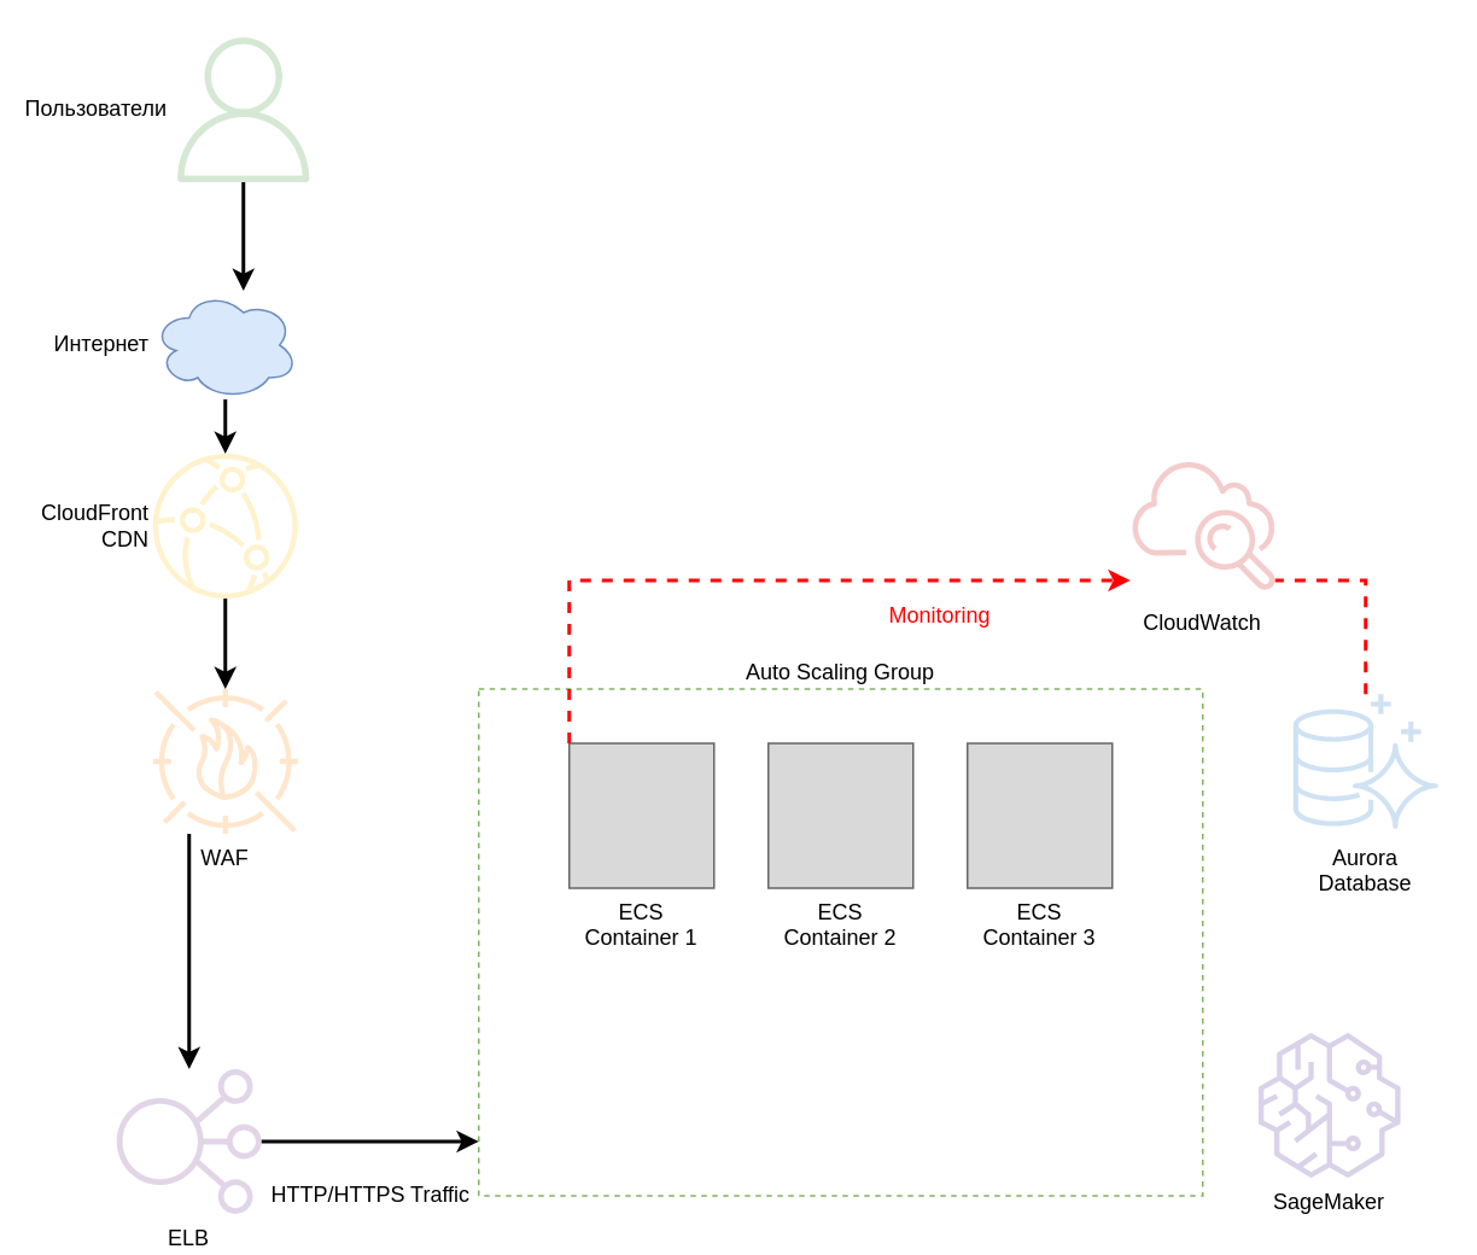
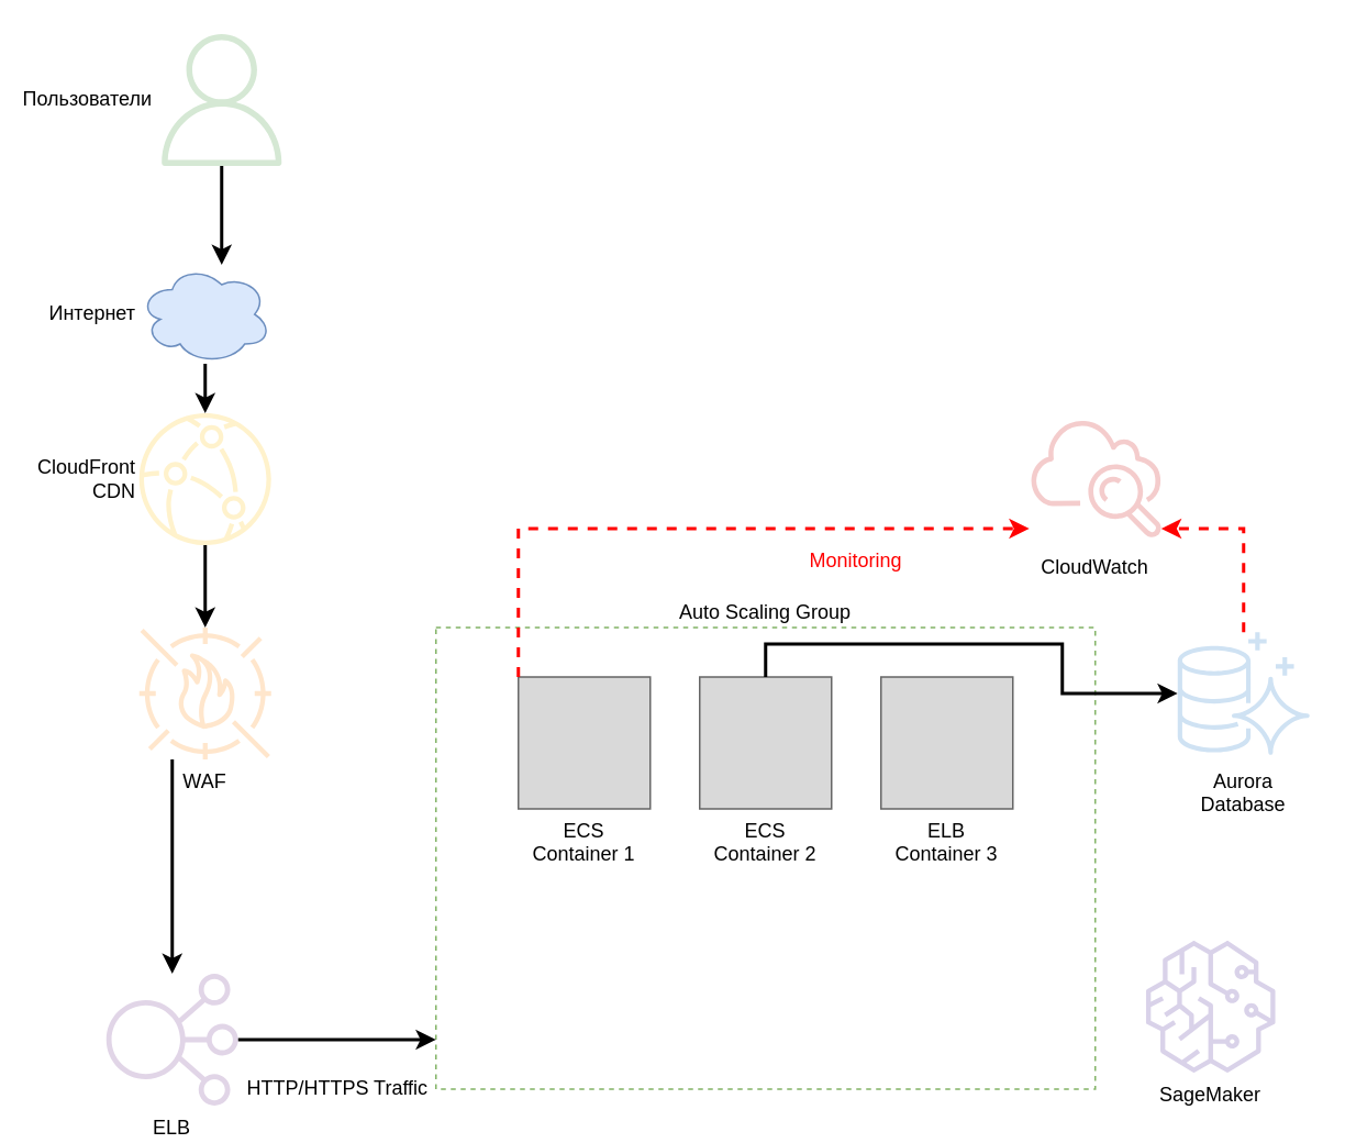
  <mxCell id="0" />
  <mxCell id="1" parent="0" />
  <mxCell id="2" value="CloudFront CDN" style="shape=mxgraph.aws4.cloudfront;whiteSpace=wrap;html=1;verticalLabelPosition=middle;verticalAlign=middle;fillColor=#fff2cc;strokeColor=#d6b656;labelPosition=left;align=right;" parent="1" vertex="1"><mxGeometry x="40" y="250" width="80" height="80" as="geometry" /></mxCell>
  <mxCell id="3" value="Пользователи" style="shape=mxgraph.aws4.user;whiteSpace=wrap;html=1;verticalLabelPosition=middle;verticalAlign=middle;fillColor=#d5e8d4;strokeColor=#82b366;labelPosition=left;align=right;" parent="1" vertex="1"><mxGeometry x="50" y="20" width="80" height="80" as="geometry" /></mxCell>
  <mxCell id="4" value="Интернет" style="shape=cloud;whiteSpace=wrap;html=1;fillColor=#dae8fc;strokeColor=#6c8ebf;verticalLabelPosition=middle;verticalAlign=middle;labelPosition=left;align=right;" parent="1" vertex="1"><mxGeometry x="40" y="160" width="80" height="60" as="geometry" /></mxCell>
  <mxCell id="5" value="WAF" style="shape=mxgraph.aws4.waf;whiteSpace=wrap;html=1;verticalLabelPosition=bottom;verticalAlign=top;fillColor=#ffe6cc;strokeColor=#e6b8af;" parent="1" vertex="1"><mxGeometry x="40" y="380" width="80" height="80" as="geometry" /></mxCell>
  <mxCell id="6" value="ELB" style="shape=mxgraph.aws4.elastic_load_balancing;whiteSpace=wrap;html=1;verticalLabelPosition=bottom;verticalAlign=top;fillColor=#e1d5e7;strokeColor=#9673a6;" parent="1" vertex="1"><mxGeometry x="20" y="590" width="80" height="80" as="geometry" /></mxCell>
  <mxCell id="7" value="Auto Scaling Group" style="shape=rectangle;whiteSpace=wrap;html=1;dashed=1;strokeColor=#82b366;verticalLabelPosition=top;verticalAlign=bottom;" parent="1" vertex="1"><mxGeometry x="220" y="380" width="400" height="280" as="geometry" /></mxCell>
  <mxCell id="8" value="ECS Container 1" style="shape=mxgraph.aws4.ecs_container;whiteSpace=wrap;html=1;verticalLabelPosition=bottom;verticalAlign=top;fillColor=#d9d9d9;strokeColor=#666666;" parent="7" vertex="1"><mxGeometry x="50" y="30" width="80" height="80" as="geometry" /></mxCell>
  <mxCell id="9" value="ECS Container 2" style="shape=mxgraph.aws4.ecs_container;whiteSpace=wrap;html=1;verticalLabelPosition=bottom;verticalAlign=top;fillColor=#d9d9d9;strokeColor=#666666;" parent="7" vertex="1"><mxGeometry x="160" y="30" width="80" height="80" as="geometry" /></mxCell>
- <mxCell id="10" value="ECS Container 3" style="shape=mxgraph.aws4.ecs_container;whiteSpace=wrap;html=1;verticalLabelPosition=bottom;verticalAlign=top;fillColor=#d9d9d9;strokeColor=#666666;" parent="7" vertex="1"><mxGeometry x="270" y="30" width="80" height="80" as="geometry" /></mxCell>
+ <mxCell id="10" value="ELB Container 3" style="shape=mxgraph.aws4.ecs_container;whiteSpace=wrap;html=1;verticalLabelPosition=bottom;verticalAlign=top;fillColor=#d9d9d9;strokeColor=#666666;" parent="7" vertex="1"><mxGeometry x="270" y="30" width="80" height="80" as="geometry" /></mxCell>
+ <mxCell id="11" style="edgeStyle=orthogonalEdgeStyle;rounded=0;html=1;strokeWidth=2;strokeColor=#000000;" parent="7" source="9" target="12" edge="1"><mxGeometry relative="1" as="geometry"><Array as="points"><mxPoint x="200" y="10" /><mxPoint x="380" y="10" /><mxPoint x="380" y="40" /></Array></mxGeometry></mxCell>
  <mxCell id="12" value="Aurora Database" style="shape=mxgraph.aws4.aurora;whiteSpace=wrap;html=1;verticalLabelPosition=bottom;verticalAlign=top;fillColor=#cfe2f3;strokeColor=#6fa8dc;" parent="1" vertex="1"><mxGeometry x="670" y="380" width="80" height="80" as="geometry" /></mxCell>
  <mxCell id="13" value="SageMaker" style="shape=mxgraph.aws4.sagemaker;whiteSpace=wrap;html=1;verticalLabelPosition=bottom;verticalAlign=top;fillColor=#d9d2e9;strokeColor=#8e7cc3;" parent="1" vertex="1"><mxGeometry x="650" y="570" width="80" height="80" as="geometry" /></mxCell>
  <mxCell id="14" value="CloudWatch" style="shape=mxgraph.aws4.cloudwatch;whiteSpace=wrap;html=1;verticalLabelPosition=bottom;verticalAlign=top;fillColor=#f4cccc;strokeColor=#cc0000;" parent="1" vertex="1"><mxGeometry x="580" y="250" width="80" height="80" as="geometry" /></mxCell>
  <mxCell id="15" style="edgeStyle=orthogonalEdgeStyle;rounded=0;html=1;strokeWidth=2;strokeColor=#000000;" parent="1" source="3" target="4" edge="1"><mxGeometry relative="1" as="geometry"><Array as="points"><mxPoint x="60" y="90" /><mxPoint x="60" y="180" /></Array></mxGeometry></mxCell>
  <mxCell id="16" style="edgeStyle=orthogonalEdgeStyle;rounded=0;html=1;strokeWidth=2;strokeColor=#000000;" parent="1" source="4" target="2" edge="1"><mxGeometry relative="1" as="geometry"><Array as="points"><mxPoint x="60" y="180" /><mxPoint x="60" y="290" /></Array></mxGeometry></mxCell>
  <mxCell id="17" style="edgeStyle=orthogonalEdgeStyle;rounded=0;html=1;strokeWidth=2;strokeColor=#000000;" parent="1" source="2" target="5" edge="1"><mxGeometry relative="1" as="geometry"><Array as="points"><mxPoint x="80" y="320" /><mxPoint x="80" y="420" /></Array></mxGeometry></mxCell>
  <mxCell id="18" style="edgeStyle=orthogonalEdgeStyle;rounded=0;html=1;strokeWidth=2;strokeColor=#000000;" parent="1" source="5" target="6" edge="1"><mxGeometry relative="1" as="geometry"><Array as="points"><mxPoint x="60" y="520" /><mxPoint x="60" y="620" /></Array></mxGeometry></mxCell>
  <mxCell id="19" style="edgeStyle=orthogonalEdgeStyle;rounded=0;html=1;strokeWidth=2;strokeColor=#000000;" parent="1" source="6" target="7" edge="1"><mxGeometry relative="1" as="geometry"><Array as="points"><mxPoint x="100" y="620" /><mxPoint x="220" y="620" /></Array></mxGeometry></mxCell>
  <mxCell id="20" style="dashed=1;strokeColor=#ff0000;edgeStyle=orthogonalEdgeStyle;rounded=0;html=1;strokeWidth=2;" parent="1" source="8" target="14" edge="1"><mxGeometry relative="1" as="geometry"><Array as="points"><mxPoint x="270" y="410" /><mxPoint x="670" y="320" /></Array></mxGeometry></mxCell>
- <mxCell id="21" style="dashed=1;strokeColor=#ff0000;edgeStyle=orthogonalEdgeStyle;rounded=0;html=1;strokeWidth=2;endArrow=none;" parent="1" source="12" target="14" edge="1"><mxGeometry relative="1" as="geometry"><Array as="points"><mxPoint x="710" y="420" /><mxPoint x="710" y="320" /></Array></mxGeometry></mxCell>
+ <mxCell id="21" style="dashed=1;strokeColor=#ff0000;edgeStyle=orthogonalEdgeStyle;rounded=0;html=1;strokeWidth=2;" parent="1" source="12" target="14" edge="1"><mxGeometry relative="1" as="geometry"><Array as="points"><mxPoint x="710" y="420" /><mxPoint x="710" y="320" /></Array></mxGeometry></mxCell>
  <mxCell id="22" value="HTTP/HTTPS Traffic" style="text;html=1;align=center;verticalAlign=middle;fontSize=12;" parent="1" vertex="1"><mxGeometry x="100" y="650" width="120" height="20" as="geometry" /></mxCell>
  <mxCell id="23" value="Monitoring" style="text;html=1;align=left;verticalAlign=middle;fontSize=12;fontColor=#ff0000;" parent="1" vertex="1"><mxGeometry x="445" y="330" width="80" height="20" as="geometry" /></mxCell>
